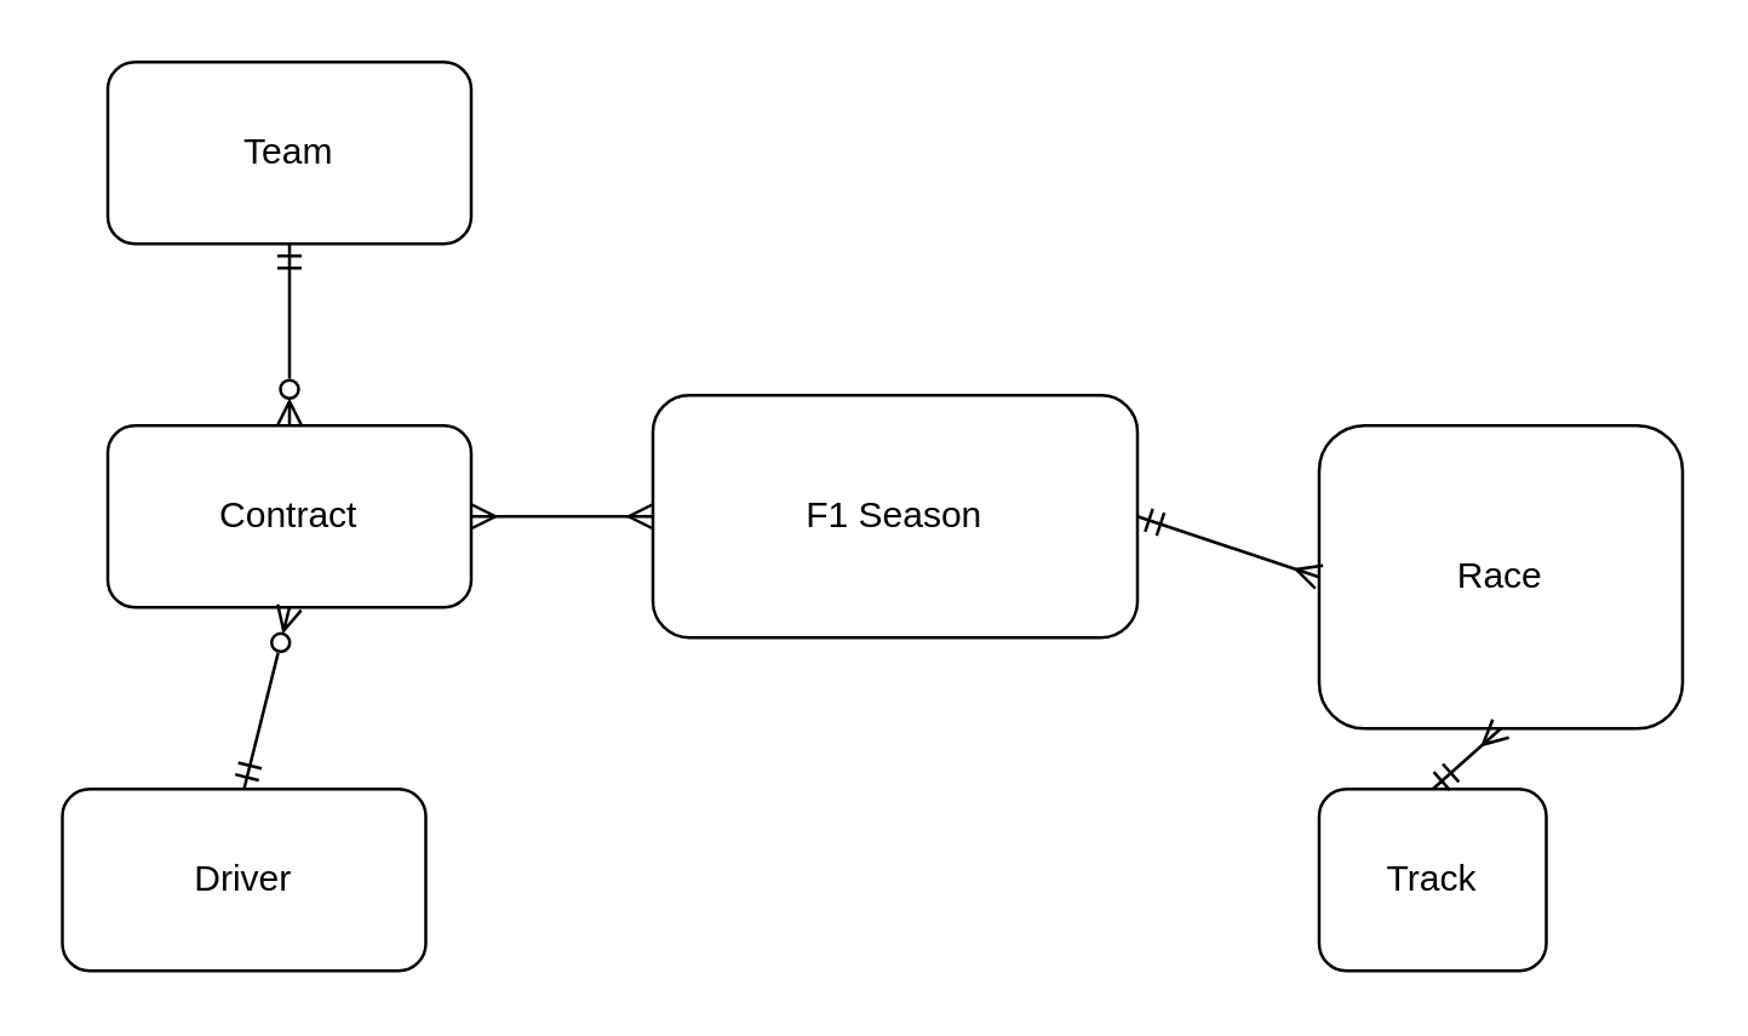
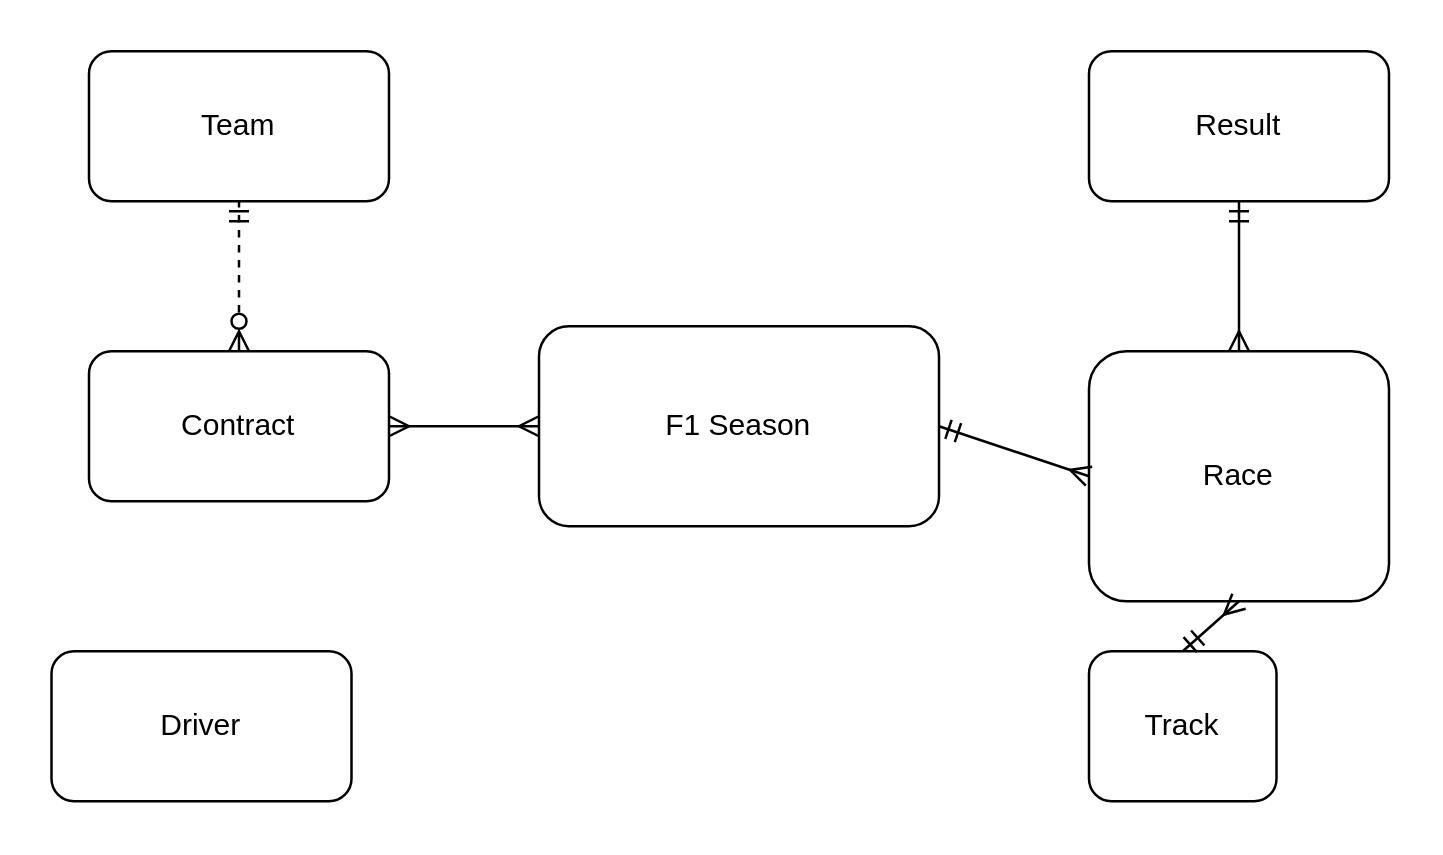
  <mxCell id="0" />
  <mxCell id="1" parent="0" />
  <mxCell id="2" style="edgeStyle=orthogonalEdgeStyle;rounded=0;orthogonalLoop=1;jettySize=auto;html=1;exitX=0;exitY=0.5;exitDx=0;exitDy=0;endArrow=ERmany;endFill=0;strokeWidth=1;startArrow=ERmany;startFill=0;" edge="1" parent="1" source="3" target="7"><mxGeometry relative="1" as="geometry" /></mxCell>
  <mxCell id="3" value="F1 Season&lt;br&gt;" style="rounded=1;whiteSpace=wrap;html=1;" vertex="1" parent="1"><mxGeometry x="215" y="130" width="160" height="80" as="geometry" /></mxCell>
  <mxCell id="4" value="Race&lt;br&gt;" style="rounded=1;whiteSpace=wrap;html=1;" vertex="1" parent="1"><mxGeometry x="435" y="140" width="120" height="100" as="geometry" /></mxCell>
  <mxCell id="5" value="Track" style="rounded=1;whiteSpace=wrap;html=1;" vertex="1" parent="1"><mxGeometry x="435" y="260" width="75" height="60" as="geometry" /></mxCell>
  <mxCell id="6" value="" style="endArrow=ERmany;html=1;rounded=0;entryX=0;entryY=0.5;entryDx=0;entryDy=0;exitX=1;exitY=0.5;exitDx=0;exitDy=0;endFill=0;strokeWidth=1;startArrow=ERmandOne;startFill=0;" edge="1" parent="1" source="3" target="4"><mxGeometry width="50" height="50" relative="1" as="geometry"><mxPoint x="285" y="230" as="sourcePoint" /><mxPoint x="335" y="180" as="targetPoint" /></mxGeometry></mxCell>
  <mxCell id="7" value="Contract&lt;br&gt;" style="rounded=1;whiteSpace=wrap;html=1;" vertex="1" parent="1"><mxGeometry x="35" y="140" width="120" height="60" as="geometry" /></mxCell>
  <mxCell id="8" value="Driver" style="rounded=1;whiteSpace=wrap;html=1;" vertex="1" parent="1"><mxGeometry x="20" y="260" width="120" height="60" as="geometry" /></mxCell>
- <mxCell id="9" value="" style="endArrow=ERmandOne;html=1;rounded=0;strokeWidth=1;entryX=0.5;entryY=0;entryDx=0;entryDy=0;exitX=0.5;exitY=1;exitDx=0;exitDy=0;endFill=0;startArrow=ERzeroToMany;startFill=0;" edge="1" parent="1" source="7" target="8"><mxGeometry width="50" height="50" relative="1" as="geometry"><mxPoint x="145" y="220" as="sourcePoint" /><mxPoint x="325" y="270" as="targetPoint" /></mxGeometry></mxCell>
- <mxCell id="10" value="" style="endArrow=ERmandOne;html=1;rounded=0;strokeWidth=1;endFill=0;exitX=0.5;exitY=0;exitDx=0;exitDy=0;startArrow=ERzeroToMany;startFill=0;" edge="1" parent="1" target="11" source="7"><mxGeometry width="50" height="50" relative="1" as="geometry"><mxPoint x="105" y="140" as="sourcePoint" /><mxPoint x="95" y="390" as="targetPoint" /></mxGeometry></mxCell>
+ <mxCell id="10" value="" style="endArrow=ERmandOne;html=1;rounded=0;strokeWidth=1;endFill=0;exitX=0.5;exitY=0;exitDx=0;exitDy=0;startArrow=ERzeroToMany;startFill=0;dashed=1;" edge="1" parent="1" target="11" source="7"><mxGeometry width="50" height="50" relative="1" as="geometry"><mxPoint x="105" y="140" as="sourcePoint" /><mxPoint x="95" y="390" as="targetPoint" /></mxGeometry></mxCell>
  <mxCell id="11" value="Team" style="rounded=1;whiteSpace=wrap;html=1;" vertex="1" parent="1"><mxGeometry x="35" y="20" width="120" height="60" as="geometry" /></mxCell>
  <mxCell id="12" value="" style="endArrow=ERmandOne;html=1;rounded=0;strokeWidth=1;exitX=0.5;exitY=1;exitDx=0;exitDy=0;entryX=0.5;entryY=0;entryDx=0;entryDy=0;endFill=0;startArrow=ERmany;startFill=0;" edge="1" parent="1" source="4" target="5"><mxGeometry width="50" height="50" relative="1" as="geometry"><mxPoint x="275" y="340" as="sourcePoint" /><mxPoint x="325" y="290" as="targetPoint" /></mxGeometry></mxCell>
+ <mxCell id="13" value="Result&lt;br&gt;" style="rounded=1;whiteSpace=wrap;html=1;" vertex="1" parent="1"><mxGeometry x="435" y="20" width="120" height="60" as="geometry" /></mxCell>
+ <mxCell id="14" value="" style="endArrow=ERmandOne;html=1;rounded=0;strokeWidth=1;exitX=0.5;exitY=0;exitDx=0;exitDy=0;entryX=0.5;entryY=1;entryDx=0;entryDy=0;endFill=0;startArrow=ERmany;startFill=0;" edge="1" parent="1" source="4" target="13"><mxGeometry width="50" height="50" relative="1" as="geometry"><mxPoint x="415" y="230" as="sourcePoint" /><mxPoint x="415" y="280" as="targetPoint" /></mxGeometry></mxCell>
